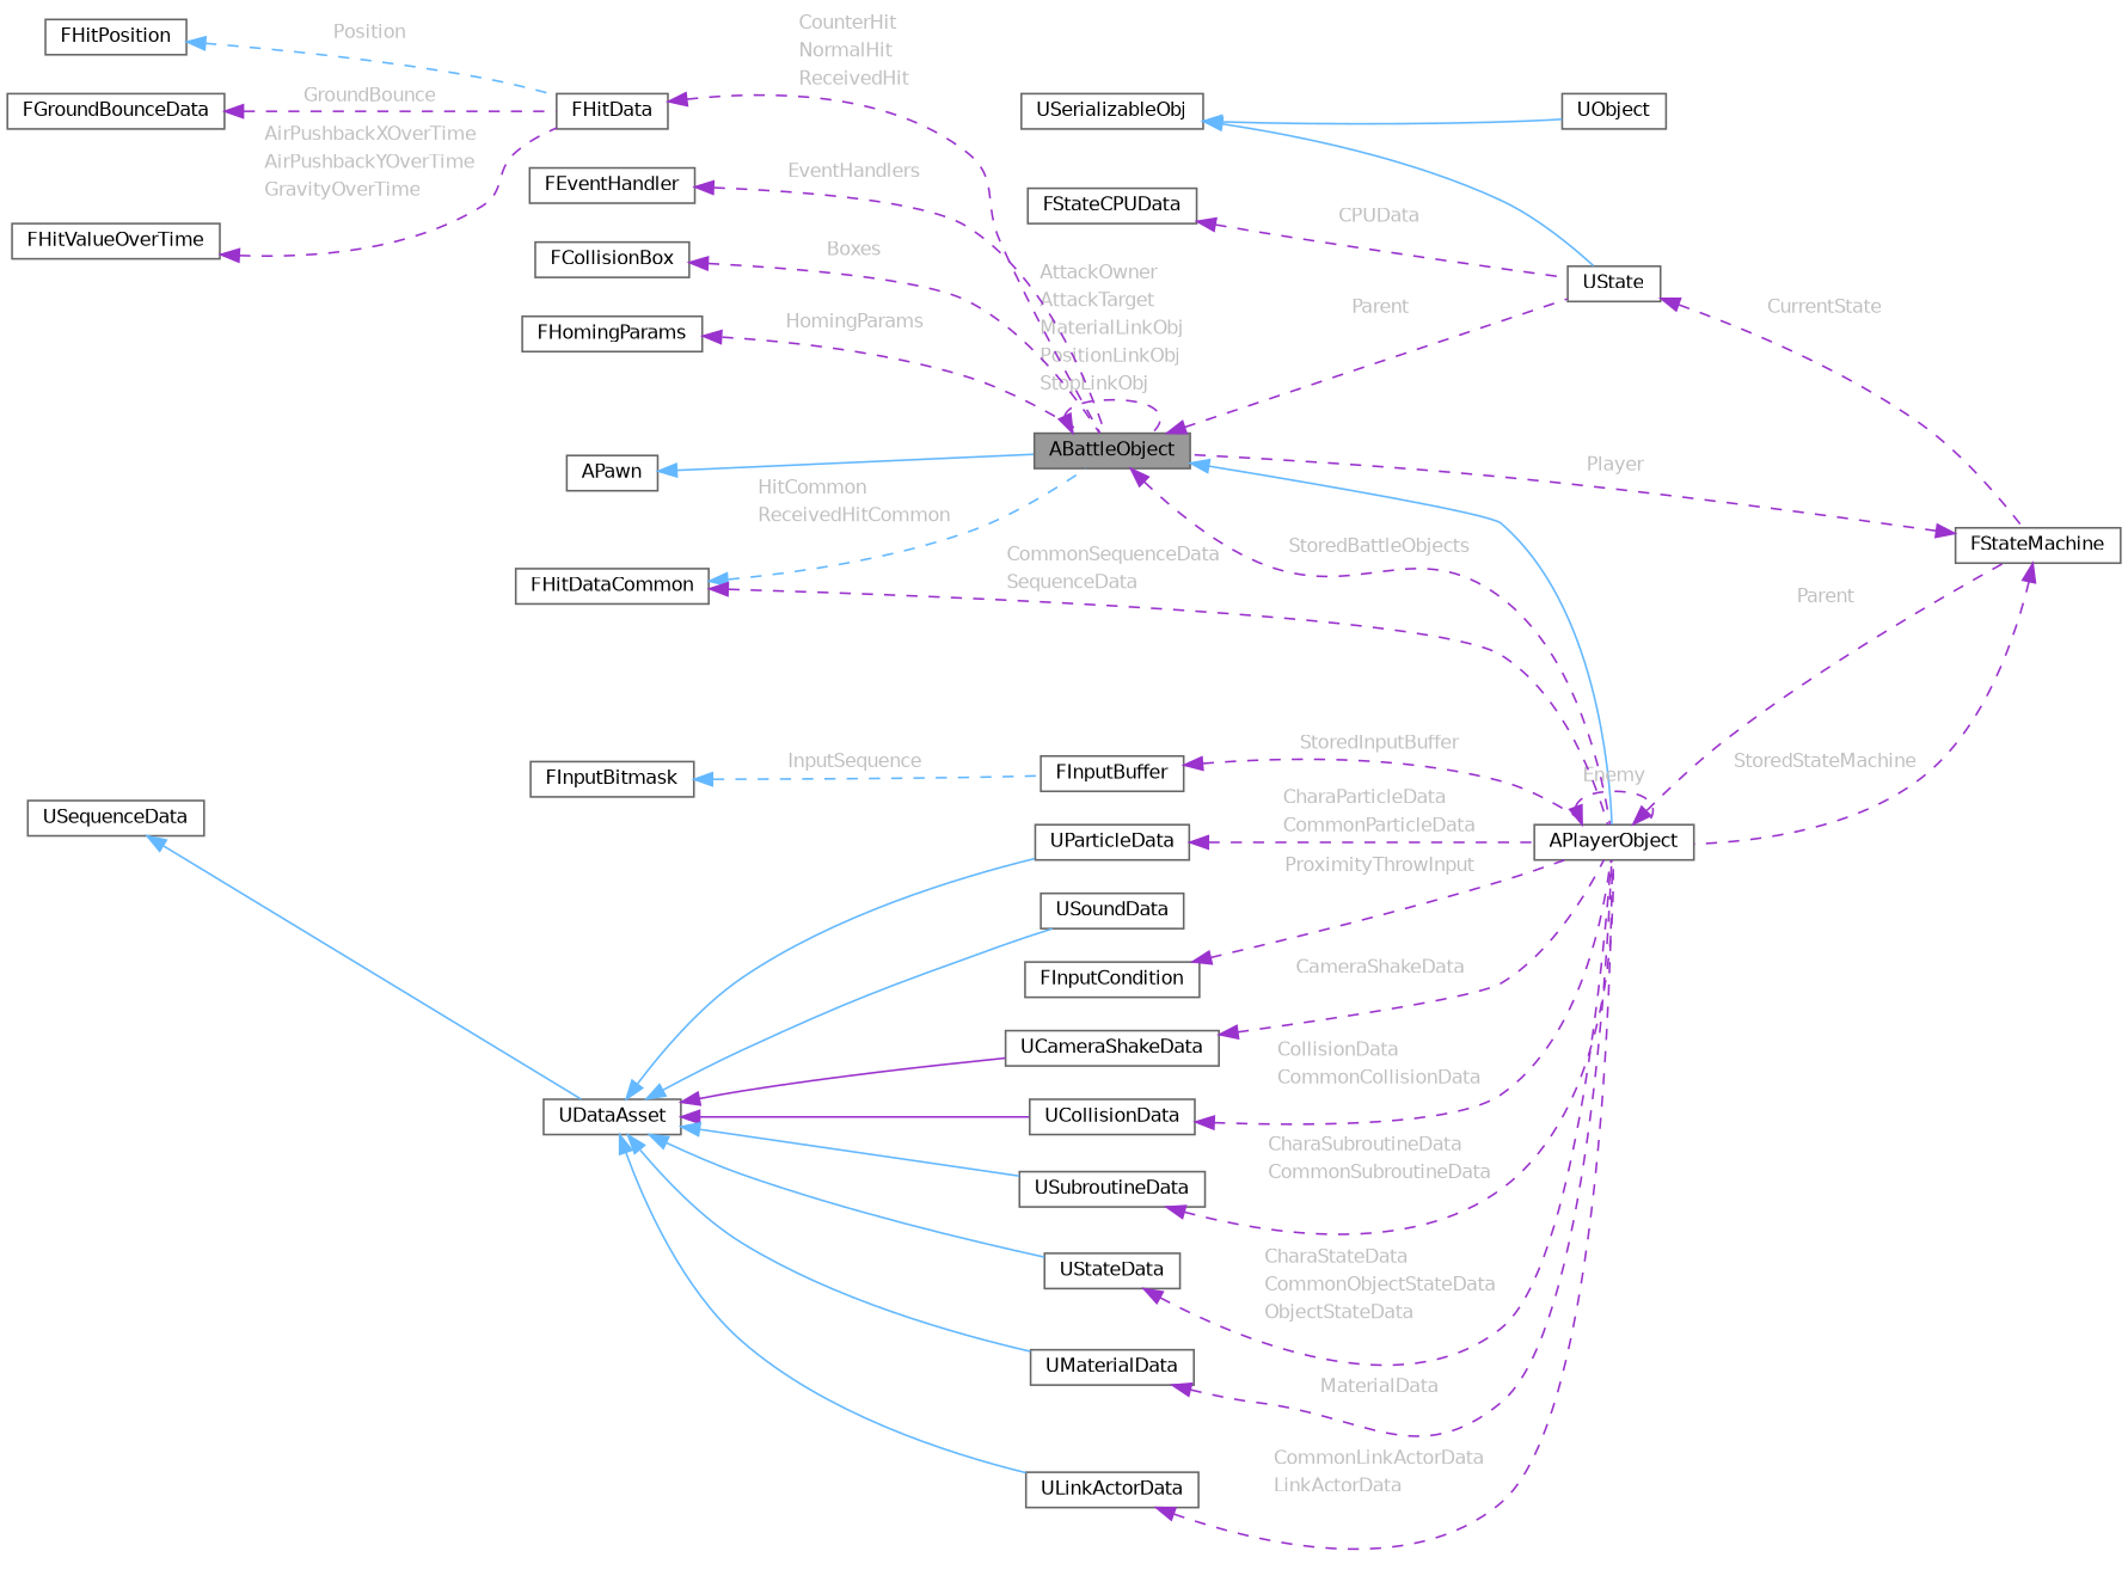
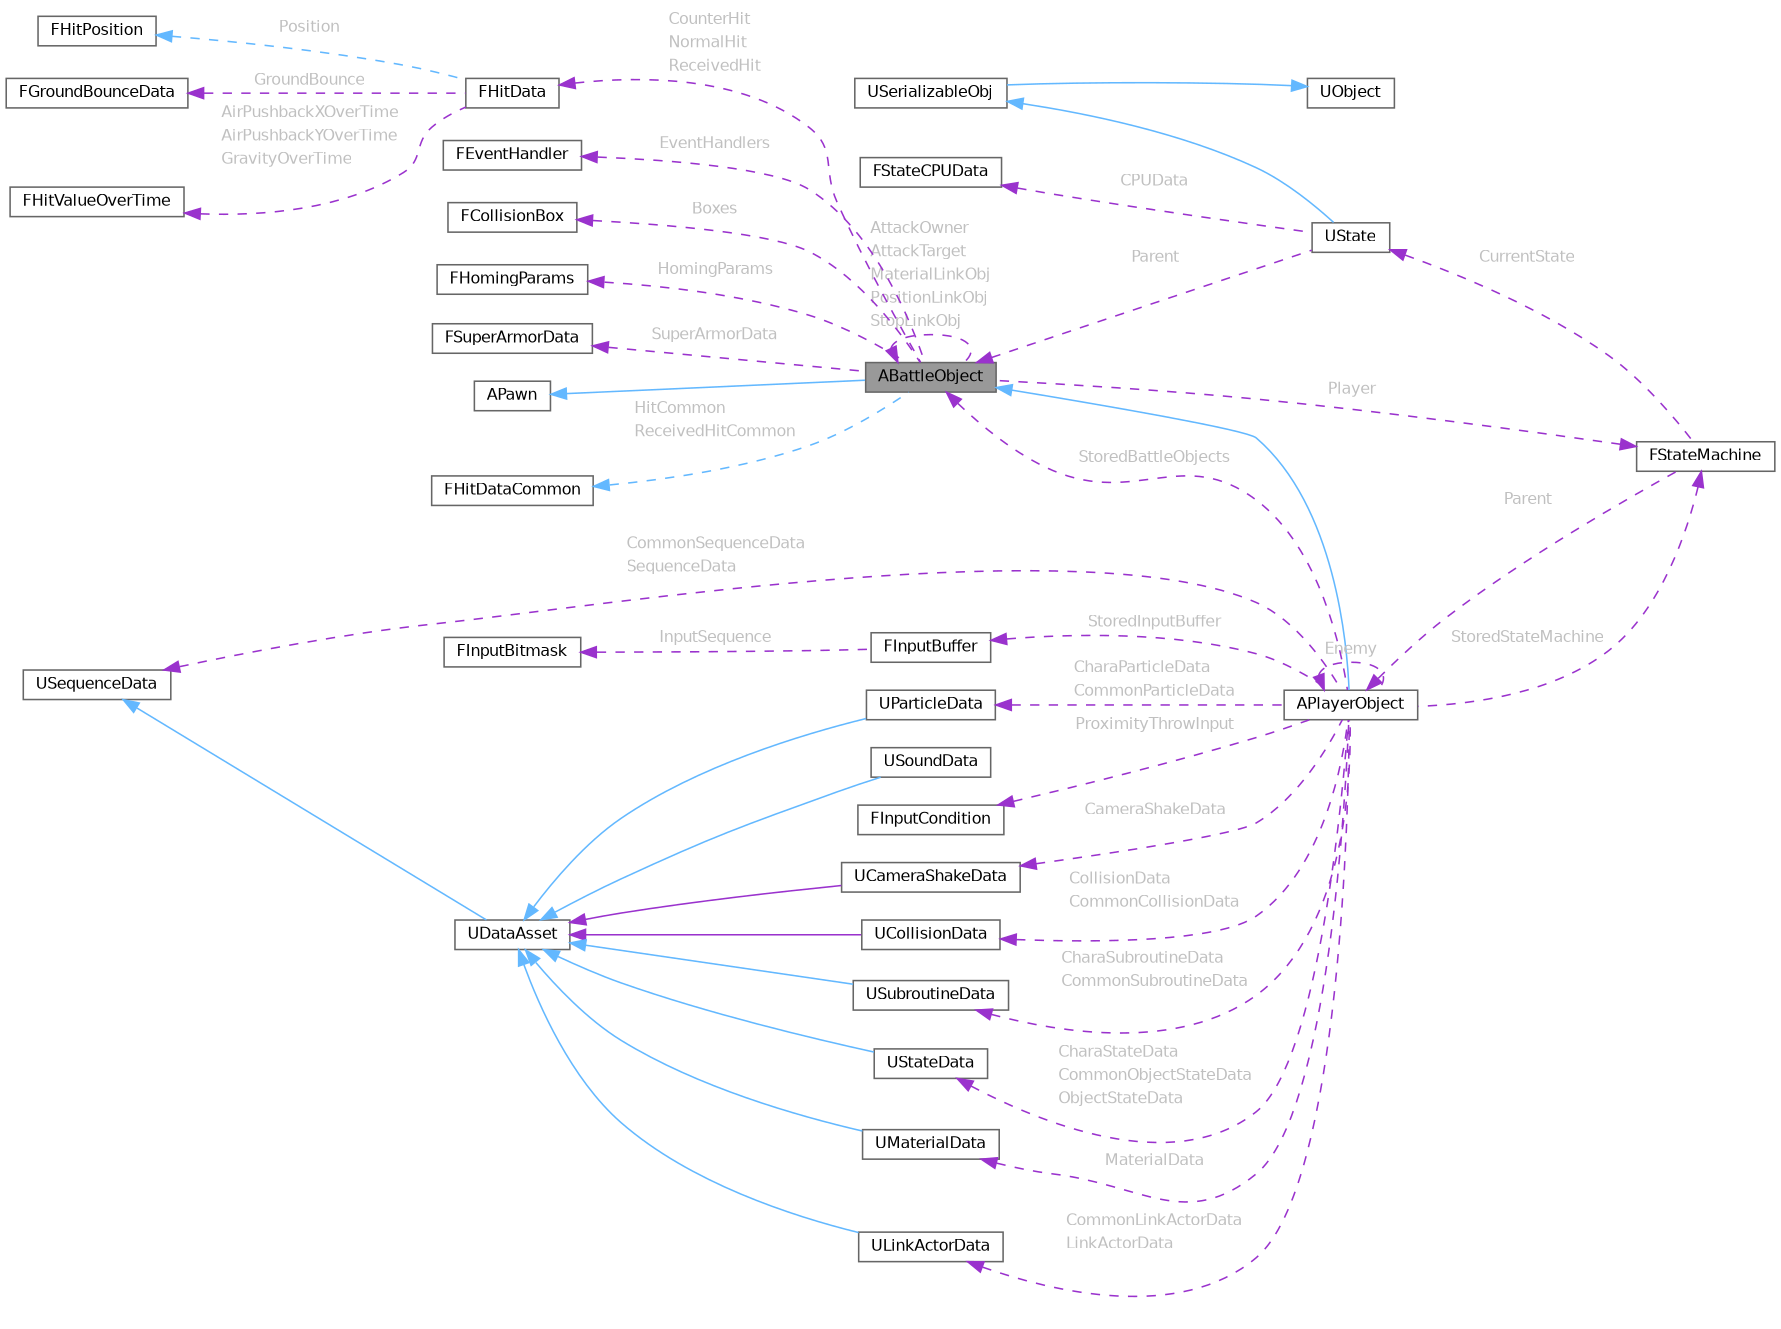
  digraph {
    rankdir=LR
    node [color=gray40 fillcolor=white fontname=Helvetica fontsize=10 shape=box style=filled]
    edge [color=darkorchid3 dir=back fontcolor=grey fontname=Helvetica fontsize=10 labelfontname=Helvetica labelfontsize=10 style=dashed]
    n1 [fillcolor=grey60 fontcolor=black height=0.2 label=ABattleObject width=0.4]
    n2 [height=0.2 label=APlayerObject width=0.4]
    n3 [height=0.2 label=UState width=0.4]
    n4 [height=0.2 label=FStateMachine width=0.4]
    n5 [height=0.2 label=APawn width=0.4]
    n6 [height=0.2 label=FHitDataCommon width=0.4]
    n7 [height=0.2 label=FHitData width=0.4]
    n8 [height=0.2 label=FHitValueOverTime width=0.4]
    n9 [height=0.2 label=FHitPosition width=0.4]
    n10 [height=0.2 label=FGroundBounceData width=0.4]
    n11 [height=0.2 label=FEventHandler width=0.4]
    n12 [height=0.2 label=FCollisionBox width=0.4]
    n13 [height=0.2 label=FHomingParams width=0.4]
+   n14 [height=0.2 label=FSuperArmorData width=0.4]
    n15 [height=0.2 label=FInputCondition width=0.4]
    n16 [height=0.2 label=USerializableObj width=0.4]
    n17 [height=0.2 label=UObject width=0.4]
    n18 [height=0.2 label=FStateCPUData width=0.4]
    n19 [height=0.2 label=FInputBuffer width=0.4]
    n20 [height=0.2 label=FInputBitmask width=0.4]
    n21 [height=0.2 label=UCollisionData width=0.4]
    n22 [height=0.2 label=UDataAsset width=0.4]
    n23 [height=0.2 label=USubroutineData width=0.4]
    n24 [height=0.2 label=UStateData width=0.4]
    n25 [height=0.2 label=UMaterialData width=0.4]
    n26 [height=0.2 label=ULinkActorData width=0.4]
    n27 [height=0.2 label=UParticleData width=0.4]
    n28 [height=0.2 label=UCameraShakeData width=0.4]
    n29 [height=0.2 label=USoundData width=0.4]
    n30 [height=0.2 label=USequenceData width=0.4]
    n1 -> n1 [label=<<TABLE CELLBORDER="0" BORDER="0"><TR><TD VALIGN="top" ALIGN="LEFT" CELLPADDING="1" CELLSPACING="0">AttackOwner</TD></TR> <TR><TD VALIGN="top" ALIGN="LEFT" CELLPADDING="1" CELLSPACING="0">AttackTarget</TD></TR> <TR><TD VALIGN="top" ALIGN="LEFT" CELLPADDING="1" CELLSPACING="0">MaterialLinkObj</TD></TR> <TR><TD VALIGN="top" ALIGN="LEFT" CELLPADDING="1" CELLSPACING="0">PositionLinkObj</TD></TR> <TR><TD VALIGN="top" ALIGN="LEFT" CELLPADDING="1" CELLSPACING="0">StopLinkObj</TD></TR> </TABLE>>]
    n1 -> n2 [color=steelblue1 style=solid fontcolor=""]
    n1 -> n2 [label=<<TABLE CELLBORDER="0" BORDER="0"><TR><TD VALIGN="top" ALIGN="LEFT" CELLPADDING="1" CELLSPACING="0">StoredBattleObjects</TD></TR> </TABLE>>]
    n1 -> n3 [label=<<TABLE CELLBORDER="0" BORDER="0"><TR><TD VALIGN="top" ALIGN="LEFT" CELLPADDING="1" CELLSPACING="0">Parent</TD></TR> </TABLE>>]
    n2 -> n2 [label=<<TABLE CELLBORDER="0" BORDER="0"><TR><TD VALIGN="top" ALIGN="LEFT" CELLPADDING="1" CELLSPACING="0">Enemy</TD></TR> </TABLE>>]
    n2 -> n4 [label=<<TABLE CELLBORDER="0" BORDER="0"><TR><TD VALIGN="top" ALIGN="LEFT" CELLPADDING="1" CELLSPACING="0">Parent</TD></TR> </TABLE>>]
    n3 -> n4 [label=<<TABLE CELLBORDER="0" BORDER="0"><TR><TD VALIGN="top" ALIGN="LEFT" CELLPADDING="1" CELLSPACING="0">CurrentState</TD></TR> </TABLE>>]
    n4 -> n1 [label=<<TABLE CELLBORDER="0" BORDER="0"><TR><TD VALIGN="top" ALIGN="LEFT" CELLPADDING="1" CELLSPACING="0">Player</TD></TR> </TABLE>>]
    n4 -> n2 [label=<<TABLE CELLBORDER="0" BORDER="0"><TR><TD VALIGN="top" ALIGN="LEFT" CELLPADDING="1" CELLSPACING="0">StoredStateMachine</TD></TR> </TABLE>>]
    n5 -> n1 [color=steelblue1 style=solid fontcolor=""]
    n6 -> n1 [color=steelblue1 label=<<TABLE CELLBORDER="0" BORDER="0"><TR><TD VALIGN="top" ALIGN="LEFT" CELLPADDING="1" CELLSPACING="0">HitCommon</TD></TR> <TR><TD VALIGN="top" ALIGN="LEFT" CELLPADDING="1" CELLSPACING="0">ReceivedHitCommon</TD></TR> </TABLE>>]
    n7 -> n1 [label=<<TABLE CELLBORDER="0" BORDER="0"><TR><TD VALIGN="top" ALIGN="LEFT" CELLPADDING="1" CELLSPACING="0">CounterHit</TD></TR> <TR><TD VALIGN="top" ALIGN="LEFT" CELLPADDING="1" CELLSPACING="0">NormalHit</TD></TR> <TR><TD VALIGN="top" ALIGN="LEFT" CELLPADDING="1" CELLSPACING="0">ReceivedHit</TD></TR> </TABLE>>]
    n8 -> n7 [label=<<TABLE CELLBORDER="0" BORDER="0"><TR><TD VALIGN="top" ALIGN="LEFT" CELLPADDING="1" CELLSPACING="0">AirPushbackXOverTime</TD></TR> <TR><TD VALIGN="top" ALIGN="LEFT" CELLPADDING="1" CELLSPACING="0">AirPushbackYOverTime</TD></TR> <TR><TD VALIGN="top" ALIGN="LEFT" CELLPADDING="1" CELLSPACING="0">GravityOverTime</TD></TR> </TABLE>>]
    n9 -> n7 [color=steelblue1 label=<<TABLE CELLBORDER="0" BORDER="0"><TR><TD VALIGN="top" ALIGN="LEFT" CELLPADDING="1" CELLSPACING="0">Position</TD></TR> </TABLE>>]
    n10 -> n7 [label=<<TABLE CELLBORDER="0" BORDER="0"><TR><TD VALIGN="top" ALIGN="LEFT" CELLPADDING="1" CELLSPACING="0">GroundBounce</TD></TR> </TABLE>>]
    n11 -> n1 [label=<<TABLE CELLBORDER="0" BORDER="0"><TR><TD VALIGN="top" ALIGN="LEFT" CELLPADDING="1" CELLSPACING="0">EventHandlers</TD></TR> </TABLE>>]
    n12 -> n1 [label=<<TABLE CELLBORDER="0" BORDER="0"><TR><TD VALIGN="top" ALIGN="LEFT" CELLPADDING="1" CELLSPACING="0">Boxes</TD></TR> </TABLE>>]
    n13 -> n1 [label=<<TABLE CELLBORDER="0" BORDER="0"><TR><TD VALIGN="top" ALIGN="LEFT" CELLPADDING="1" CELLSPACING="0">HomingParams</TD></TR> </TABLE>>]
+   n14 -> n1 [label=<<TABLE CELLBORDER="0" BORDER="0"><TR><TD VALIGN="top" ALIGN="LEFT" CELLPADDING="1" CELLSPACING="0">SuperArmorData</TD></TR> </TABLE>>]
    n15 -> n2 [label=<<TABLE CELLBORDER="0" BORDER="0"><TR><TD VALIGN="top" ALIGN="LEFT" CELLPADDING="1" CELLSPACING="0">ProximityThrowInput</TD></TR> </TABLE>>]
    n16 -> n3 [color=steelblue1 style=solid fontcolor=""]
-   n16 -> n17 [color=steelblue1 style=solid fontcolor=""]
+   n17 -> n16 [color=steelblue1 style=solid fontcolor=""]
    n18 -> n3 [label=<<TABLE CELLBORDER="0" BORDER="0"><TR><TD VALIGN="top" ALIGN="LEFT" CELLPADDING="1" CELLSPACING="0">CPUData</TD></TR> </TABLE>>]
    n19 -> n2 [label=<<TABLE CELLBORDER="0" BORDER="0"><TR><TD VALIGN="top" ALIGN="LEFT" CELLPADDING="1" CELLSPACING="0">StoredInputBuffer</TD></TR> </TABLE>>]
-   n20 -> n19 [color=steelblue1 label=<<TABLE CELLBORDER="0" BORDER="0"><TR><TD VALIGN="top" ALIGN="LEFT" CELLPADDING="1" CELLSPACING="0">InputSequence</TD></TR> </TABLE>>]
+   n20 -> n19 [label=<<TABLE CELLBORDER="0" BORDER="0"><TR><TD VALIGN="top" ALIGN="LEFT" CELLPADDING="1" CELLSPACING="0">InputSequence</TD></TR> </TABLE>>]
    n21 -> n2 [label=<<TABLE CELLBORDER="0" BORDER="0"><TR><TD VALIGN="top" ALIGN="LEFT" CELLPADDING="1" CELLSPACING="0">CollisionData</TD></TR> <TR><TD VALIGN="top" ALIGN="LEFT" CELLPADDING="1" CELLSPACING="0">CommonCollisionData</TD></TR> </TABLE>>]
    n22 -> n21 [style=solid fontcolor=""]
    n22 -> n23 [color=steelblue1 style=solid fontcolor=""]
    n22 -> n24 [color=steelblue1 style=solid fontcolor=""]
    n22 -> n25 [color=steelblue1 style=solid fontcolor=""]
    n22 -> n26 [color=steelblue1 style=solid fontcolor=""]
    n22 -> n27 [color=steelblue1 style=solid fontcolor=""]
    n22 -> n28 [style=solid fontcolor=""]
    n22 -> n29 [color=steelblue1 style=solid fontcolor=""]
    n23 -> n2 [label=<<TABLE CELLBORDER="0" BORDER="0"><TR><TD VALIGN="top" ALIGN="LEFT" CELLPADDING="1" CELLSPACING="0">CharaSubroutineData</TD></TR> <TR><TD VALIGN="top" ALIGN="LEFT" CELLPADDING="1" CELLSPACING="0">CommonSubroutineData</TD></TR> </TABLE>>]
    n24 -> n2 [label=<<TABLE CELLBORDER="0" BORDER="0"><TR><TD VALIGN="top" ALIGN="LEFT" CELLPADDING="1" CELLSPACING="0">CharaStateData</TD></TR> <TR><TD VALIGN="top" ALIGN="LEFT" CELLPADDING="1" CELLSPACING="0">CommonObjectStateData</TD></TR> <TR><TD VALIGN="top" ALIGN="LEFT" CELLPADDING="1" CELLSPACING="0">ObjectStateData</TD></TR> </TABLE>>]
    n25 -> n2 [label=<<TABLE CELLBORDER="0" BORDER="0"><TR><TD VALIGN="top" ALIGN="LEFT" CELLPADDING="1" CELLSPACING="0">MaterialData</TD></TR> </TABLE>>]
    n26 -> n2 [label=<<TABLE CELLBORDER="0" BORDER="0"><TR><TD VALIGN="top" ALIGN="LEFT" CELLPADDING="1" CELLSPACING="0">CommonLinkActorData</TD></TR> <TR><TD VALIGN="top" ALIGN="LEFT" CELLPADDING="1" CELLSPACING="0">LinkActorData</TD></TR> </TABLE>>]
    n27 -> n2 [label=<<TABLE CELLBORDER="0" BORDER="0"><TR><TD VALIGN="top" ALIGN="LEFT" CELLPADDING="1" CELLSPACING="0">CharaParticleData</TD></TR> <TR><TD VALIGN="top" ALIGN="LEFT" CELLPADDING="1" CELLSPACING="0">CommonParticleData</TD></TR> </TABLE>>]
    n28 -> n2 [label=<<TABLE CELLBORDER="0" BORDER="0"><TR><TD VALIGN="top" ALIGN="LEFT" CELLPADDING="1" CELLSPACING="0">CameraShakeData</TD></TR> </TABLE>>]
-   n6 -> n2 [label=<<TABLE CELLBORDER="0" BORDER="0"><TR><TD VALIGN="top" ALIGN="LEFT" CELLPADDING="1" CELLSPACING="0">CommonSequenceData</TD></TR> <TR><TD VALIGN="top" ALIGN="LEFT" CELLPADDING="1" CELLSPACING="0">SequenceData</TD></TR> </TABLE>>]
+   n30 -> n2 [label=<<TABLE CELLBORDER="0" BORDER="0"><TR><TD VALIGN="top" ALIGN="LEFT" CELLPADDING="1" CELLSPACING="0">CommonSequenceData</TD></TR> <TR><TD VALIGN="top" ALIGN="LEFT" CELLPADDING="1" CELLSPACING="0">SequenceData</TD></TR> </TABLE>>]
    n30 -> n22 [color=steelblue1 style=solid fontcolor=""]
  }
